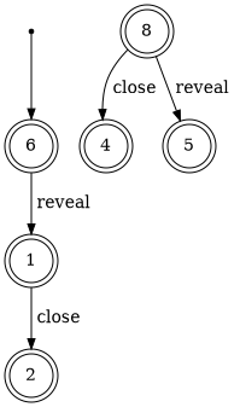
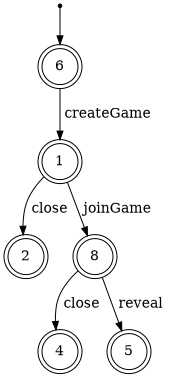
  digraph {
    rankdir=TB
    ranksep=0.5
    node [fontsize=14.0 shape=doublecircle]
    edge [arrowsize=0.85 fontsize=14.0]
    Initial [shape=point]
    n2 [label=6]
    1
    2
    n5 [label=8]
    4
    5
    Initial -> n2 [fontsize=""]
-   n2 -> 1 [label=" reveal "]
+   n2 -> 1 [label=" createGame "]
    1 -> 2 [label=" close "]
+   1 -> n5 [label=" joinGame "]
    n5 -> 4 [label=" close "]
    n5 -> 5 [label=" reveal "]
  }
